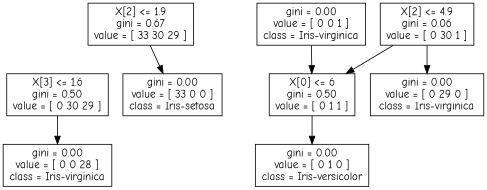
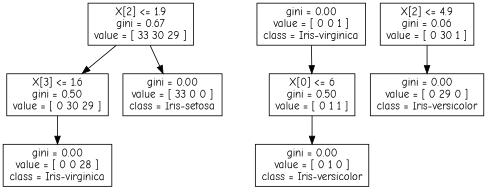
  digraph {
    fontname="Comic Neue"
    node [fontname="Comic Neue" shape=box]
    edge [fontname="Comic Neue"]
    n1 [label="X[2] <= 1.9\ngini = 0.67\nvalue = [ 33 30 29 ]"]
    n2 [label="X[3] <= 1.6\ngini = 0.50\nvalue = [ 0 30 29 ]"]
    n3 [label="gini = 0.00\nvalue = [ 33 0 0 ]\nclass = Iris-setosa"]
    n4 [label="gini = 0.00\nvalue = [ 0 0 28 ]\nclass = Iris-virginica"]
    n5 [label="X[2] <= 4.9\ngini = 0.06\nvalue = [ 0 30 1 ]"]
    n6 [label="X[0] <= 6\ngini = 0.50\nvalue = [ 0 1 1 ]"]
-   n7 [label="gini = 0.00\nvalue = [ 0 29 0 ]\nclass = Iris-virginica"]
+   n7 [label="gini = 0.00\nvalue = [ 0 29 0 ]\nclass = Iris-versicolor"]
    n8 [label="gini = 0.00\nvalue = [ 0 1 0 ]\nclass = Iris-versicolor"]
    n9 [label="gini = 0.00\nvalue = [ 0 0 1 ]\nclass = Iris-virginica"]
+   n1 -> n2
    n1 -> n3
    n2 -> n4
-   n5 -> n6
    n5 -> n7
    n6 -> n8
    n9 -> n6
  }
